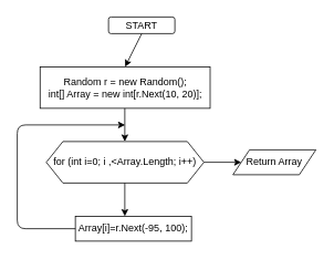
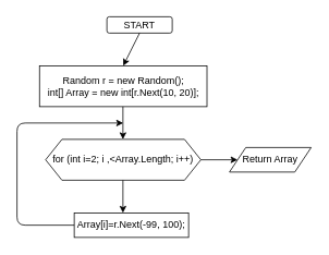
  <mxCell id="0" />
  <mxCell id="1" parent="0" />
  <mxCell id="2" value="START" style="rounded=1;whiteSpace=wrap;html=1;" parent="1" vertex="1"><mxGeometry x="130" y="20" width="80" height="20" as="geometry" /></mxCell>
  <mxCell id="3" value="" style="endArrow=classic;html=1;exitX=0.5;exitY=1;exitDx=0;exitDy=0;" parent="1" source="2" edge="1"><mxGeometry width="50" height="50" relative="1" as="geometry"><mxPoint x="160" y="230" as="sourcePoint" /><mxPoint x="150" y="80" as="targetPoint" /></mxGeometry></mxCell>
  <mxCell id="4" value="&lt;span class=&quot;pl-smi&quot;&gt;&lt;span class=&quot;pl-k&quot;&gt;Random&lt;/span&gt; &lt;span class=&quot;pl-en&quot;&gt;r&lt;/span&gt; &lt;span class=&quot;pl-k&quot;&gt;=&lt;/span&gt; &lt;span class=&quot;pl-k&quot;&gt;new&lt;/span&gt; &lt;span class=&quot;pl-k&quot;&gt;Random&lt;/span&gt;();&lt;br&gt;&lt;span class=&quot;pl-k&quot;&gt;int&lt;/span&gt;[] Array&amp;nbsp;&lt;span class=&quot;pl-k&quot;&gt;=&lt;/span&gt; &lt;span class=&quot;pl-k&quot;&gt;new&lt;/span&gt; &lt;span class=&quot;pl-k&quot;&gt;int&lt;/span&gt;[&lt;span class=&quot;pl-smi&quot;&gt;r&lt;/span&gt;.&lt;span class=&quot;pl-en&quot;&gt;Next&lt;/span&gt;(10, 20)];&lt;/span&gt;" style="rounded=0;whiteSpace=wrap;html=1;" parent="1" vertex="1"><mxGeometry x="47.5" y="80" width="205" height="50" as="geometry" /></mxCell>
  <mxCell id="5" value="" style="endArrow=classic;html=1;exitX=0.5;exitY=1;exitDx=0;exitDy=0;" parent="1" edge="1"><mxGeometry width="50" height="50" relative="1" as="geometry"><mxPoint x="149.66" y="130" as="sourcePoint" /><mxPoint x="149.66" y="170" as="targetPoint" /></mxGeometry></mxCell>
- <mxCell id="6" value="for (int i=0; i ,&amp;lt;Array.Length; i++)&lt;br&gt;" style="shape=hexagon;perimeter=hexagonPerimeter2;whiteSpace=wrap;html=1;fixedSize=1;" parent="1" vertex="1"><mxGeometry x="55" y="170" width="190" height="50" as="geometry" /></mxCell>
+ <mxCell id="6" value="for (int i=2; i ,&amp;lt;Array.Length; i++)&lt;br&gt;" style="shape=hexagon;perimeter=hexagonPerimeter2;whiteSpace=wrap;html=1;fixedSize=1;" parent="1" vertex="1"><mxGeometry x="55" y="170" width="190" height="50" as="geometry" /></mxCell>
  <mxCell id="7" value="" style="endArrow=classic;html=1;exitX=0.5;exitY=1;exitDx=0;exitDy=0;" parent="1" edge="1"><mxGeometry width="50" height="50" relative="1" as="geometry"><mxPoint x="149.66" y="220" as="sourcePoint" /><mxPoint x="149.66" y="260" as="targetPoint" /></mxGeometry></mxCell>
- <mxCell id="8" value="&lt;span&gt;Array[i]=r.Next(-95, 100);&lt;/span&gt;" style="rounded=0;whiteSpace=wrap;html=1;" parent="1" vertex="1"><mxGeometry x="90" y="260" width="140" height="30" as="geometry" /></mxCell>
+ <mxCell id="8" value="&lt;span&gt;Array[i]=r.Next(-99, 100);&lt;/span&gt;" style="rounded=0;whiteSpace=wrap;html=1;" parent="1" vertex="1"><mxGeometry x="90" y="260" width="140" height="30" as="geometry" /></mxCell>
  <mxCell id="9" value="" style="endArrow=classic;html=1;exitX=0;exitY=0.5;exitDx=0;exitDy=0;" parent="1" source="8" edge="1"><mxGeometry width="50" height="50" relative="1" as="geometry"><mxPoint x="160" y="230" as="sourcePoint" /><mxPoint x="150" y="150" as="targetPoint" /><Array as="points"><mxPoint x="20" y="275" /><mxPoint x="20" y="150" /></Array></mxGeometry></mxCell>
  <mxCell id="10" value="" style="endArrow=classic;html=1;exitX=1;exitY=0.5;exitDx=0;exitDy=0;" parent="1" source="6" edge="1"><mxGeometry width="50" height="50" relative="1" as="geometry"><mxPoint x="245" y="190" as="sourcePoint" /><mxPoint x="290" y="195" as="targetPoint" /></mxGeometry></mxCell>
  <mxCell id="11" value="&lt;span&gt;Return Array&lt;/span&gt;" style="shape=parallelogram;perimeter=parallelogramPerimeter;whiteSpace=wrap;html=1;fixedSize=1;" vertex="1" parent="1"><mxGeometry x="280" y="180" width="100" height="30" as="geometry" /></mxCell>
